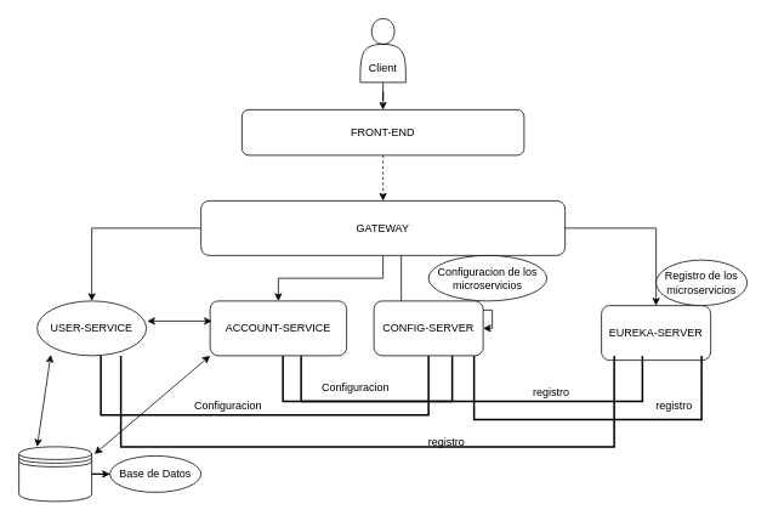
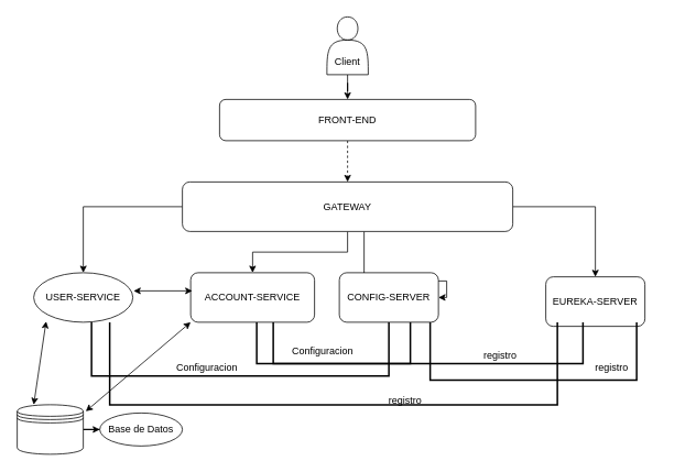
  <mxCell id="0" />
  <mxCell id="1" parent="0" />
  <mxCell id="2" value="" style="strokeWidth=2;html=1;shape=mxgraph.flowchart.annotation_1;align=left;pointerEvents=1;direction=north;" vertex="1" parent="1"><mxGeometry x="110" y="390" width="360" height="65" as="geometry" /></mxCell>
  <mxCell id="3" value="" style="edgeStyle=orthogonalEdgeStyle;rounded=0;orthogonalLoop=1;jettySize=auto;html=1;dashed=1;" edge="1" parent="1" source="4" target="11"><mxGeometry relative="1" as="geometry" /></mxCell>
  <mxCell id="4" value="FRONT-END" style="rounded=1;whiteSpace=wrap;html=1;fontSize=12;glass=0;strokeWidth=1;shadow=0;" parent="1" vertex="1"><mxGeometry x="265" y="120" width="310" height="50" as="geometry" /></mxCell>
  <mxCell id="5" value="" style="edgeStyle=orthogonalEdgeStyle;rounded=0;orthogonalLoop=1;jettySize=auto;html=1;" edge="1" parent="1" source="6" target="4"><mxGeometry relative="1" as="geometry" /></mxCell>
  <mxCell id="6" value="" style="shape=actor;whiteSpace=wrap;html=1;" vertex="1" parent="1"><mxGeometry x="395" y="20" width="50" height="70" as="geometry" /></mxCell>
  <mxCell id="7" value="" style="edgeStyle=orthogonalEdgeStyle;rounded=0;orthogonalLoop=1;jettySize=auto;html=1;" edge="1" parent="1" source="11" target="12"><mxGeometry relative="1" as="geometry" /></mxCell>
  <mxCell id="8" value="" style="edgeStyle=orthogonalEdgeStyle;rounded=0;orthogonalLoop=1;jettySize=auto;html=1;" edge="1" parent="1" source="11" target="13"><mxGeometry relative="1" as="geometry" /></mxCell>
  <mxCell id="9" value="" style="edgeStyle=orthogonalEdgeStyle;rounded=0;orthogonalLoop=1;jettySize=auto;html=1;" edge="1" parent="1" source="11" target="14"><mxGeometry relative="1" as="geometry" /></mxCell>
  <mxCell id="10" value="" style="edgeStyle=orthogonalEdgeStyle;rounded=0;orthogonalLoop=1;jettySize=auto;html=1;" edge="1" parent="1" source="11" target="15"><mxGeometry relative="1" as="geometry"><Array as="points"><mxPoint x="440" y="340" /><mxPoint x="540" y="340" /></Array></mxGeometry></mxCell>
  <mxCell id="11" value="GATEWAY" style="rounded=1;whiteSpace=wrap;html=1;glass=0;strokeWidth=1;shadow=0;" vertex="1" parent="1"><mxGeometry x="220" y="220" width="400" height="60" as="geometry" /></mxCell>
  <mxCell id="12" value="USER-SERVICE" style="ellipse;whiteSpace=wrap;html=1;glass=0;strokeWidth=1;shadow=0;" vertex="1" parent="1"><mxGeometry x="40" y="330" width="120" height="60" as="geometry" /></mxCell>
  <mxCell id="13" value="ACCOUNT-SERVICE" style="whiteSpace=wrap;html=1;rounded=1;glass=0;strokeWidth=1;shadow=0;" vertex="1" parent="1"><mxGeometry x="230" y="330" width="150" height="60" as="geometry" /></mxCell>
  <mxCell id="14" value="EUREKA-SERVER" style="whiteSpace=wrap;html=1;rounded=1;glass=0;strokeWidth=1;shadow=0;" vertex="1" parent="1"><mxGeometry x="660" y="335" width="120" height="60" as="geometry" /></mxCell>
  <mxCell id="15" value="CONFIG-SERVER" style="whiteSpace=wrap;html=1;rounded=1;glass=0;strokeWidth=1;shadow=0;" vertex="1" parent="1"><mxGeometry x="410" y="330" width="120" height="60" as="geometry" /></mxCell>
- <mxCell id="16" value="Configuracion de los microservicios" style="ellipse;whiteSpace=wrap;html=1;align=center;newEdgeStyle={&quot;edgeStyle&quot;:&quot;entityRelationEdgeStyle&quot;,&quot;startArrow&quot;:&quot;none&quot;,&quot;endArrow&quot;:&quot;none&quot;,&quot;segment&quot;:10,&quot;curved&quot;:1,&quot;sourcePerimeterSpacing&quot;:0,&quot;targetPerimeterSpacing&quot;:0};treeFolding=1;treeMoving=1;" vertex="1" parent="1"><mxGeometry x="470" y="280" width="130" height="50" as="geometry" /></mxCell>
  <mxCell id="17" value="" style="edgeStyle=orthogonalEdgeStyle;rounded=0;orthogonalLoop=1;jettySize=auto;html=1;" edge="1" parent="1" source="18" target="20"><mxGeometry relative="1" as="geometry" /></mxCell>
  <mxCell id="18" value="" style="shape=datastore;whiteSpace=wrap;html=1;" vertex="1" parent="1"><mxGeometry y="490" width="80" height="60" as="geometry" x="20" /></mxCell>
- <mxCell id="19" value="Registro de los microservicios" style="ellipse;whiteSpace=wrap;html=1;align=center;newEdgeStyle={&quot;edgeStyle&quot;:&quot;entityRelationEdgeStyle&quot;,&quot;startArrow&quot;:&quot;none&quot;,&quot;endArrow&quot;:&quot;none&quot;,&quot;segment&quot;:10,&quot;curved&quot;:1,&quot;sourcePerimeterSpacing&quot;:0,&quot;targetPerimeterSpacing&quot;:0};treeFolding=1;treeMoving=1;" vertex="1" parent="1"><mxGeometry x="720" y="285" width="100" height="50" as="geometry" /></mxCell>
  <mxCell id="20" value="Base de Datos" style="ellipse;whiteSpace=wrap;html=1;align=center;newEdgeStyle={&quot;edgeStyle&quot;:&quot;entityRelationEdgeStyle&quot;,&quot;startArrow&quot;:&quot;none&quot;,&quot;endArrow&quot;:&quot;none&quot;,&quot;segment&quot;:10,&quot;curved&quot;:1,&quot;sourcePerimeterSpacing&quot;:0,&quot;targetPerimeterSpacing&quot;:0};treeFolding=1;treeMoving=1;" vertex="1" parent="1"><mxGeometry x="120" y="500" width="100" height="40" as="geometry" /></mxCell>
  <mxCell id="21" value="" style="endArrow=classic;startArrow=classic;html=1;rounded=0;entryX=0.125;entryY=0.983;entryDx=0;entryDy=0;entryPerimeter=0;" edge="1" parent="1" target="12"><mxGeometry width="50" height="50" relative="1" as="geometry"><mxPoint x="40" y="490" as="sourcePoint" /><mxPoint x="80" y="450" as="targetPoint" /><Array as="points" /></mxGeometry></mxCell>
  <mxCell id="22" value="" style="endArrow=classic;startArrow=classic;html=1;rounded=0;exitX=1.038;exitY=0.133;exitDx=0;exitDy=0;exitPerimeter=0;entryX=0;entryY=1;entryDx=0;entryDy=0;" edge="1" parent="1" source="18" target="13"><mxGeometry width="50" height="50" relative="1" as="geometry"><mxPoint x="120" y="500" as="sourcePoint" /><mxPoint x="160" y="460" as="targetPoint" /><Array as="points" /></mxGeometry></mxCell>
  <mxCell id="23" value="" style="strokeWidth=2;html=1;shape=mxgraph.flowchart.annotation_1;align=left;pointerEvents=1;direction=north;" vertex="1" parent="1"><mxGeometry x="330" y="390" width="375" height="50" as="geometry" /></mxCell>
  <mxCell id="24" value="" style="strokeWidth=2;html=1;shape=mxgraph.flowchart.annotation_1;align=left;pointerEvents=1;direction=north;" vertex="1" parent="1"><mxGeometry x="520" y="390" width="250" height="70" as="geometry" /></mxCell>
  <mxCell id="25" value="" style="strokeWidth=2;html=1;shape=mxgraph.flowchart.annotation_1;align=left;pointerEvents=1;direction=north;" vertex="1" parent="1"><mxGeometry x="132" y="390" width="542" height="100" as="geometry" /></mxCell>
  <mxCell id="26" value="" style="endArrow=classic;startArrow=classic;html=1;rounded=0;entryX=0.013;entryY=0.367;entryDx=0;entryDy=0;entryPerimeter=0;exitX=1.008;exitY=0.367;exitDx=0;exitDy=0;exitPerimeter=0;" edge="1" parent="1" source="12" target="13"><mxGeometry width="50" height="50" relative="1" as="geometry"><mxPoint x="210" y="410" as="sourcePoint" /><mxPoint x="260" y="360" as="targetPoint" /></mxGeometry></mxCell>
  <mxCell id="27" value="" style="strokeWidth=2;html=1;shape=mxgraph.flowchart.annotation_1;align=left;pointerEvents=1;direction=north;" vertex="1" parent="1"><mxGeometry x="310" y="390" width="186" height="50" as="geometry" /></mxCell>
  <mxCell id="28" value="Configuracion" style="text;html=1;strokeColor=none;fillColor=none;align=center;verticalAlign=middle;whiteSpace=wrap;rounded=0;" vertex="1" parent="1"><mxGeometry x="360" y="410" width="60" height="30" as="geometry" /></mxCell>
  <mxCell id="29" value="Configuracion" style="text;html=1;strokeColor=none;fillColor=none;align=center;verticalAlign=middle;whiteSpace=wrap;rounded=0;" vertex="1" parent="1"><mxGeometry x="220" y="430" width="60" height="30" as="geometry" /></mxCell>
  <mxCell id="30" value="registro" style="text;html=1;strokeColor=none;fillColor=none;align=center;verticalAlign=middle;whiteSpace=wrap;rounded=0;" vertex="1" parent="1"><mxGeometry x="460" y="470" width="60" height="30" as="geometry" /></mxCell>
  <mxCell id="31" value="registro" style="text;html=1;strokeColor=none;fillColor=none;align=center;verticalAlign=middle;whiteSpace=wrap;rounded=0;" vertex="1" parent="1"><mxGeometry x="575" y="415" width="60" height="30" as="geometry" /></mxCell>
  <mxCell id="32" value="registro" style="text;html=1;strokeColor=none;fillColor=none;align=center;verticalAlign=middle;whiteSpace=wrap;rounded=0;" vertex="1" parent="1"><mxGeometry x="710" y="430" width="60" height="30" as="geometry" /></mxCell>
  <mxCell id="33" value="Client" style="text;html=1;strokeColor=none;fillColor=none;align=center;verticalAlign=middle;whiteSpace=wrap;rounded=0;" vertex="1" parent="1"><mxGeometry x="390" y="60" width="60" height="30" as="geometry" /></mxCell>
